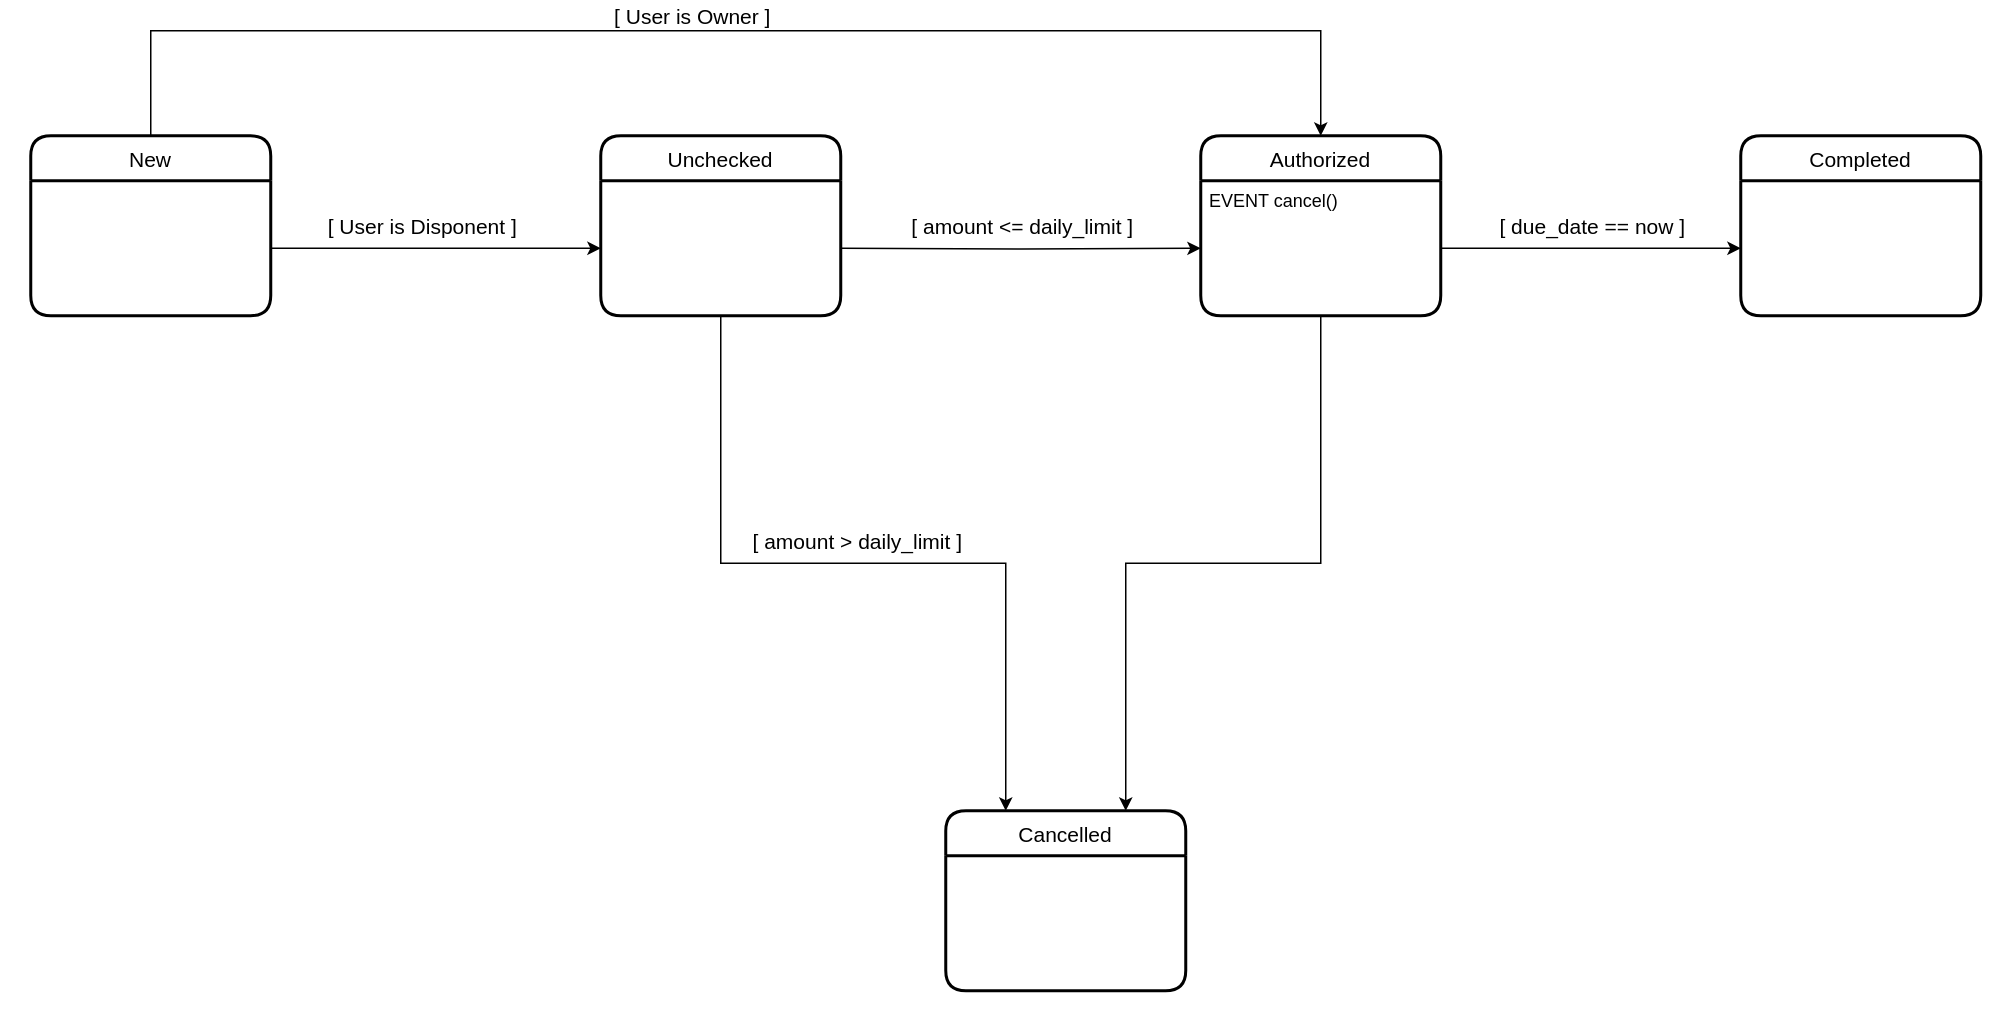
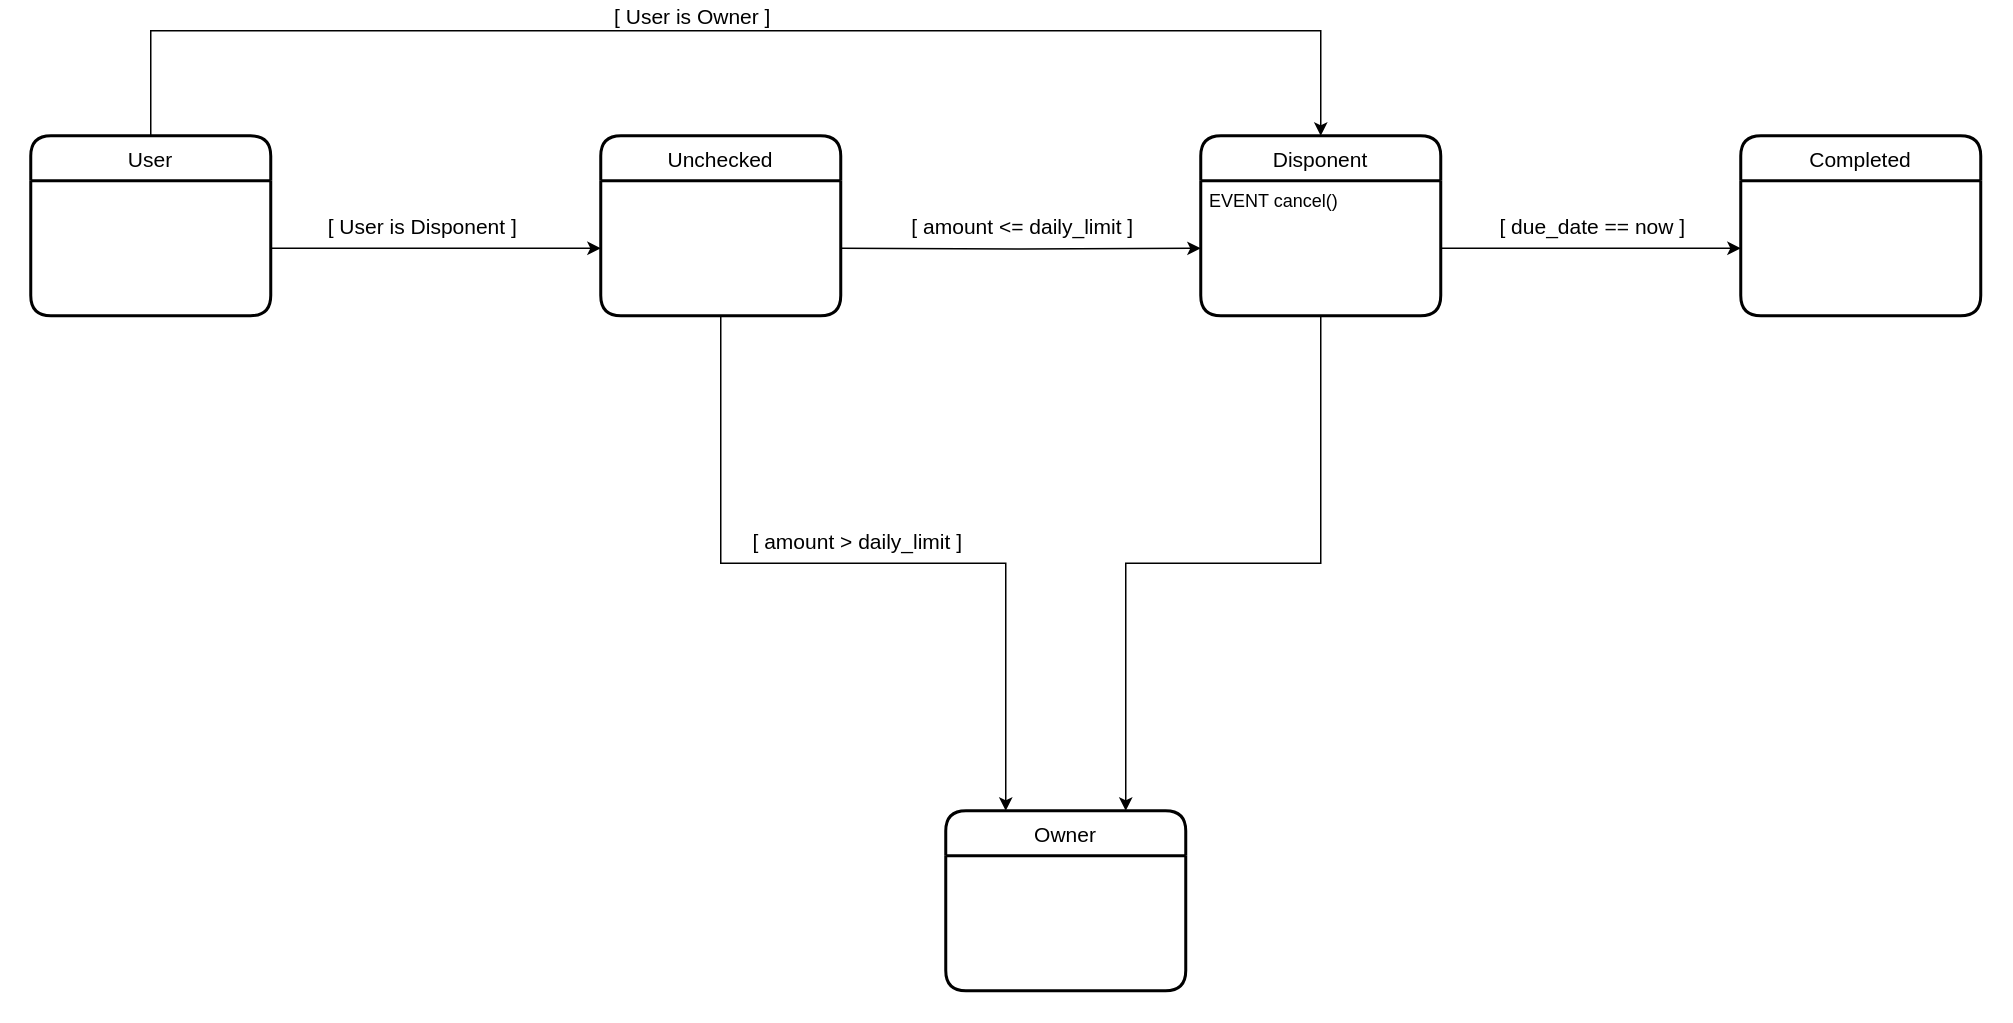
  <mxCell id="0" />
  <mxCell id="1" parent="0" />
  <mxCell id="2" style="edgeStyle=orthogonalEdgeStyle;rounded=0;orthogonalLoop=1;jettySize=auto;html=1;exitX=0.5;exitY=0;exitDx=0;exitDy=0;entryX=0.5;entryY=0;entryDx=0;entryDy=0;fontSize=14;" parent="1" source="4" target="13" edge="1"><mxGeometry relative="1" as="geometry"><Array as="points"><mxPoint x="100" y="20" /><mxPoint x="880" y="20" /></Array></mxGeometry></mxCell>
  <mxCell id="3" value="[ User is Owner ]" style="edgeLabel;html=1;align=center;verticalAlign=middle;resizable=0;points=[];fontSize=14;" parent="2" vertex="1" connectable="0"><mxGeometry x="-0.091" y="2" relative="1" as="geometry"><mxPoint x="12" y="-8" as="offset" /></mxGeometry></mxCell>
- <mxCell id="4" value="New" style="swimlane;childLayout=stackLayout;horizontal=1;startSize=30;horizontalStack=0;rounded=1;fontSize=14;fontStyle=0;strokeWidth=2;resizeParent=0;resizeLast=1;shadow=0;dashed=0;align=center;" parent="1" vertex="1"><mxGeometry x="20" y="90" width="160" height="120" as="geometry" /></mxCell>
+ <mxCell id="4" value="User" style="swimlane;childLayout=stackLayout;horizontal=1;startSize=30;horizontalStack=0;rounded=1;fontSize=14;fontStyle=0;strokeWidth=2;resizeParent=0;resizeLast=1;shadow=0;dashed=0;align=center;" parent="1" vertex="1"><mxGeometry x="20" y="90" width="160" height="120" as="geometry" /></mxCell>
  <mxCell id="5" value="&#10;" style="align=left;strokeColor=none;fillColor=none;spacingLeft=4;fontSize=12;verticalAlign=top;resizable=0;rotatable=0;part=1;" parent="4" vertex="1"><mxGeometry y="30" width="160" height="90" as="geometry" /></mxCell>
  <mxCell id="6" style="edgeStyle=orthogonalEdgeStyle;rounded=0;orthogonalLoop=1;jettySize=auto;html=1;exitX=0.5;exitY=1;exitDx=0;exitDy=0;entryX=0.25;entryY=0;entryDx=0;entryDy=0;fontSize=14;" parent="1" source="7" target="9" edge="1"><mxGeometry relative="1" as="geometry" /></mxCell>
  <mxCell id="7" value="Unchecked" style="swimlane;childLayout=stackLayout;horizontal=1;startSize=30;horizontalStack=0;rounded=1;fontSize=14;fontStyle=0;strokeWidth=2;resizeParent=0;resizeLast=1;shadow=0;dashed=0;align=center;" parent="1" vertex="1"><mxGeometry x="400" y="90" width="160" height="120" as="geometry" /></mxCell>
  <mxCell id="8" value="Completed" style="swimlane;childLayout=stackLayout;horizontal=1;startSize=30;horizontalStack=0;rounded=1;fontSize=14;fontStyle=0;strokeWidth=2;resizeParent=0;resizeLast=1;shadow=0;dashed=0;align=center;" parent="1" vertex="1"><mxGeometry x="1160" y="90" width="160" height="120" as="geometry" /></mxCell>
- <mxCell id="9" value="Cancelled" style="swimlane;childLayout=stackLayout;horizontal=1;startSize=30;horizontalStack=0;rounded=1;fontSize=14;fontStyle=0;strokeWidth=2;resizeParent=0;resizeLast=1;shadow=0;dashed=0;align=center;" parent="1" vertex="1"><mxGeometry x="630" y="540" width="160" height="120" as="geometry" /></mxCell>
+ <mxCell id="9" value="Owner" style="swimlane;childLayout=stackLayout;horizontal=1;startSize=30;horizontalStack=0;rounded=1;fontSize=14;fontStyle=0;strokeWidth=2;resizeParent=0;resizeLast=1;shadow=0;dashed=0;align=center;" parent="1" vertex="1"><mxGeometry x="630" y="540" width="160" height="120" as="geometry" /></mxCell>
  <mxCell id="10" style="edgeStyle=orthogonalEdgeStyle;rounded=0;orthogonalLoop=1;jettySize=auto;html=1;exitX=1;exitY=0.5;exitDx=0;exitDy=0;entryX=0;entryY=0.5;entryDx=0;entryDy=0;" parent="1" source="5" edge="1"><mxGeometry relative="1" as="geometry"><mxPoint x="400" y="165" as="targetPoint" /></mxGeometry></mxCell>
  <mxCell id="11" value="[ User is Disponent ]" style="edgeLabel;html=1;align=center;verticalAlign=middle;resizable=0;points=[];fontSize=14;labelBackgroundColor=none;" parent="10" vertex="1" connectable="0"><mxGeometry x="-0.209" y="-1" relative="1" as="geometry"><mxPoint x="13" y="-16" as="offset" /></mxGeometry></mxCell>
  <mxCell id="12" value="[ amount &amp;lt;= daily_limit ]" style="edgeLabel;html=1;align=center;verticalAlign=middle;resizable=0;points=[];fontSize=14;labelBackgroundColor=none;" parent="1" vertex="1" connectable="0"><mxGeometry x="680" y="150" as="geometry" /></mxCell>
- <mxCell id="13" value="Authorized" style="swimlane;childLayout=stackLayout;horizontal=1;startSize=30;horizontalStack=0;rounded=1;fontSize=14;fontStyle=0;strokeWidth=2;resizeParent=0;resizeLast=1;shadow=0;dashed=0;align=center;" parent="1" vertex="1"><mxGeometry x="800" y="90" width="160" height="120" as="geometry" /></mxCell>
+ <mxCell id="13" value="Disponent" style="swimlane;childLayout=stackLayout;horizontal=1;startSize=30;horizontalStack=0;rounded=1;fontSize=14;fontStyle=0;strokeWidth=2;resizeParent=0;resizeLast=1;shadow=0;dashed=0;align=center;" parent="1" vertex="1"><mxGeometry x="800" y="90" width="160" height="120" as="geometry" /></mxCell>
  <mxCell id="14" value="EVENT cancel()&#10;" style="align=left;strokeColor=none;fillColor=none;spacingLeft=4;fontSize=12;verticalAlign=top;resizable=0;rotatable=0;part=1;" parent="13" vertex="1"><mxGeometry y="30" width="160" height="90" as="geometry" /></mxCell>
  <mxCell id="15" style="edgeStyle=orthogonalEdgeStyle;rounded=0;orthogonalLoop=1;jettySize=auto;html=1;exitX=0.5;exitY=1;exitDx=0;exitDy=0;entryX=0.75;entryY=0;entryDx=0;entryDy=0;fontSize=14;" parent="1" source="14" target="9" edge="1"><mxGeometry relative="1" as="geometry" /></mxCell>
  <mxCell id="16" style="edgeStyle=orthogonalEdgeStyle;rounded=0;orthogonalLoop=1;jettySize=auto;html=1;exitX=1;exitY=0.5;exitDx=0;exitDy=0;entryX=0;entryY=0.5;entryDx=0;entryDy=0;fontSize=14;" parent="1" target="14" edge="1"><mxGeometry relative="1" as="geometry"><mxPoint x="560" y="165" as="sourcePoint" /></mxGeometry></mxCell>
  <mxCell id="17" style="edgeStyle=orthogonalEdgeStyle;rounded=0;orthogonalLoop=1;jettySize=auto;html=1;exitX=1;exitY=0.5;exitDx=0;exitDy=0;fontSize=14;" parent="1" source="14" edge="1"><mxGeometry relative="1" as="geometry"><mxPoint x="1160" y="165" as="targetPoint" /></mxGeometry></mxCell>
  <mxCell id="18" value="[ due_date == now ]" style="edgeLabel;html=1;align=center;verticalAlign=middle;resizable=0;points=[];fontSize=14;" vertex="1" connectable="0" parent="17"><mxGeometry x="-0.369" y="-2" relative="1" as="geometry"><mxPoint x="37" y="-17" as="offset" /></mxGeometry></mxCell>
  <mxCell id="19" value="[ amount &amp;gt; daily_limit ]" style="edgeLabel;html=1;align=center;verticalAlign=middle;resizable=0;points=[];fontSize=14;labelBackgroundColor=none;" parent="1" vertex="1" connectable="0"><mxGeometry x="570" y="360" as="geometry" /></mxCell>
